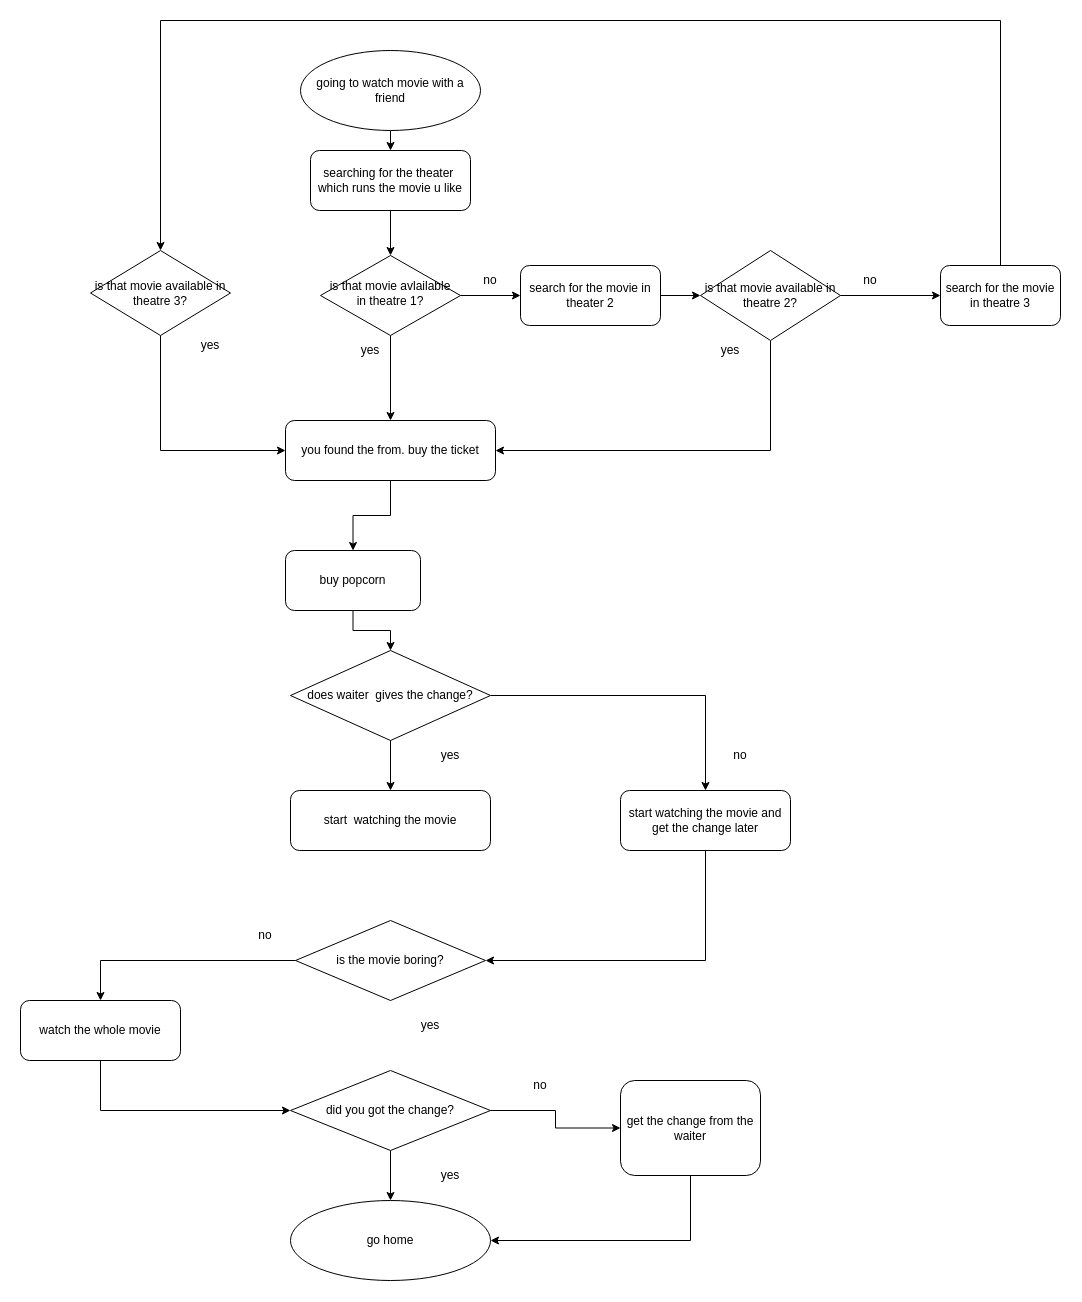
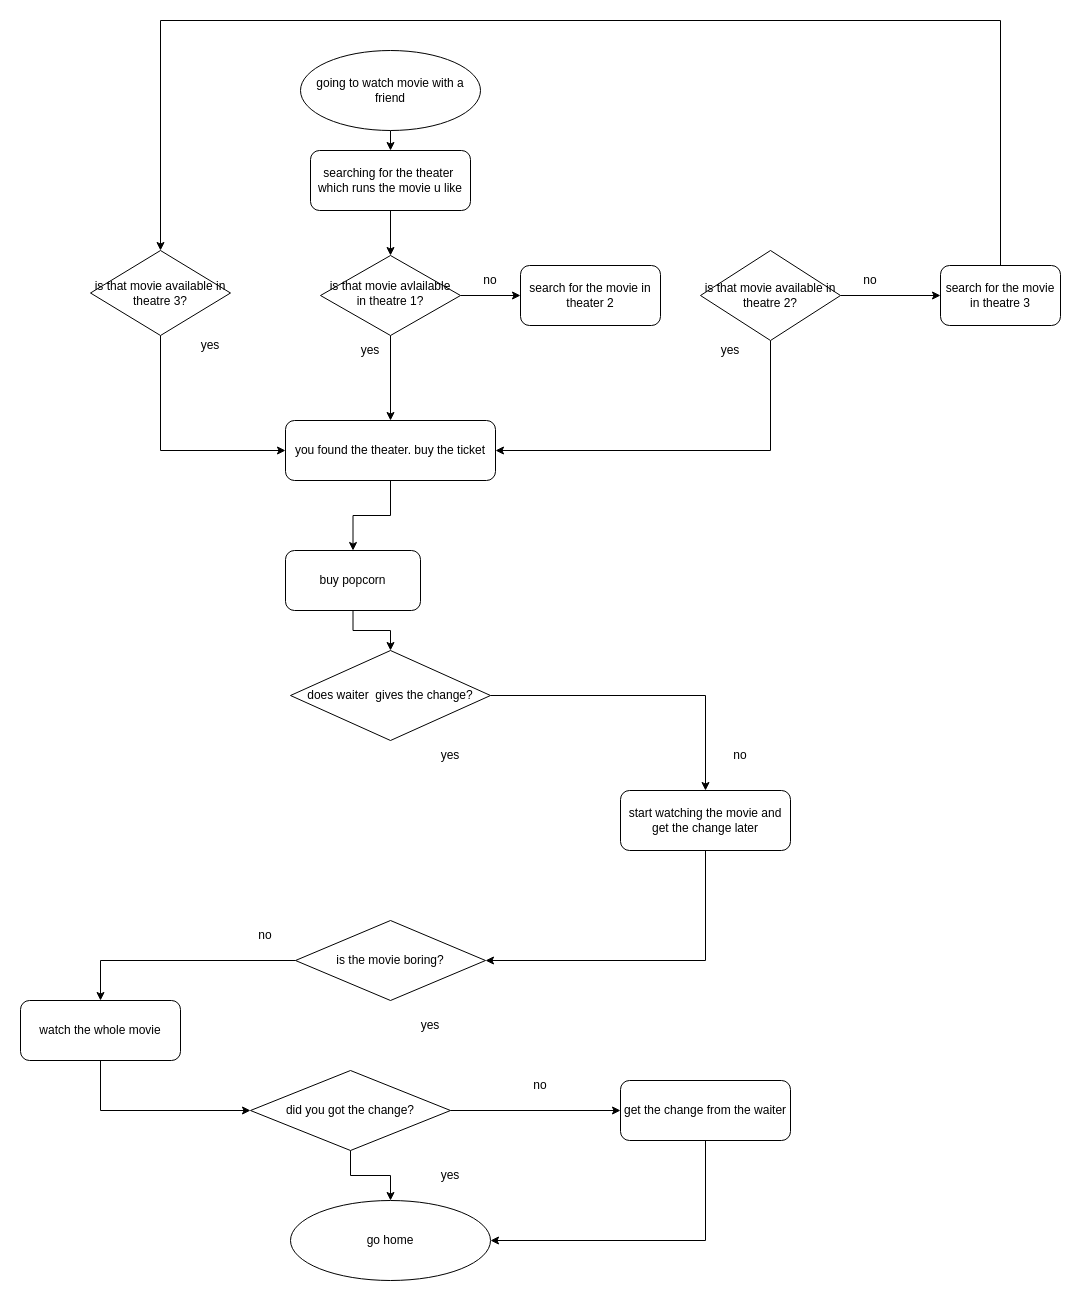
  <mxCell id="0" />
  <mxCell id="1" parent="0" />
  <mxCell id="2" style="edgeStyle=orthogonalEdgeStyle;rounded=0;orthogonalLoop=1;jettySize=auto;html=1;exitX=1;exitY=0.5;exitDx=0;exitDy=0;entryX=0;entryY=0.5;entryDx=0;entryDy=0;" parent="1" source="4" target="10" edge="1"><mxGeometry relative="1" as="geometry" /></mxCell>
  <mxCell id="3" style="edgeStyle=orthogonalEdgeStyle;rounded=0;orthogonalLoop=1;jettySize=auto;html=1;exitX=0.5;exitY=1;exitDx=0;exitDy=0;" parent="1" source="4" target="22" edge="1"><mxGeometry relative="1" as="geometry" /></mxCell>
  <mxCell id="4" value="is that movie avlailable in theatre 1?" style="rhombus;whiteSpace=wrap;html=1;shadow=0;fontFamily=Helvetica;fontSize=12;align=center;strokeWidth=1;spacing=6;spacingTop=-4;" parent="1" vertex="1"><mxGeometry x="320" y="255" width="140" height="80" as="geometry" /></mxCell>
  <mxCell id="5" style="edgeStyle=orthogonalEdgeStyle;rounded=0;orthogonalLoop=1;jettySize=auto;html=1;exitX=0.5;exitY=1;exitDx=0;exitDy=0;entryX=0.5;entryY=0;entryDx=0;entryDy=0;" parent="1" source="6" target="8" edge="1"><mxGeometry relative="1" as="geometry" /></mxCell>
  <mxCell id="6" value="going to watch movie with a friend" style="ellipse;whiteSpace=wrap;html=1;" parent="1" vertex="1"><mxGeometry x="300" y="50" width="180" height="80" as="geometry" /></mxCell>
  <mxCell id="7" style="edgeStyle=orthogonalEdgeStyle;rounded=0;orthogonalLoop=1;jettySize=auto;html=1;exitX=0.5;exitY=1;exitDx=0;exitDy=0;entryX=0.5;entryY=0;entryDx=0;entryDy=0;" parent="1" source="8" target="4" edge="1"><mxGeometry relative="1" as="geometry" /></mxCell>
  <mxCell id="8" value="searching for the theater&amp;nbsp; which runs the movie u like" style="rounded=1;whiteSpace=wrap;html=1;" parent="1" vertex="1"><mxGeometry x="310" y="150" width="160" height="60" as="geometry" /></mxCell>
- <mxCell id="9" style="edgeStyle=orthogonalEdgeStyle;rounded=0;orthogonalLoop=1;jettySize=auto;html=1;exitX=1;exitY=0.5;exitDx=0;exitDy=0;entryX=0;entryY=0.5;entryDx=0;entryDy=0;" parent="1" source="10" target="13" edge="1"><mxGeometry relative="1" as="geometry" /></mxCell>
  <mxCell id="10" value="search for the movie in theater 2" style="rounded=1;whiteSpace=wrap;html=1;" parent="1" vertex="1"><mxGeometry x="520" y="265" width="140" height="60" as="geometry" /></mxCell>
  <mxCell id="11" style="edgeStyle=orthogonalEdgeStyle;rounded=0;orthogonalLoop=1;jettySize=auto;html=1;exitX=1;exitY=0.5;exitDx=0;exitDy=0;entryX=0;entryY=0.5;entryDx=0;entryDy=0;" parent="1" source="13" target="15" edge="1"><mxGeometry relative="1" as="geometry" /></mxCell>
  <mxCell id="12" style="edgeStyle=orthogonalEdgeStyle;rounded=0;orthogonalLoop=1;jettySize=auto;html=1;exitX=0.5;exitY=1;exitDx=0;exitDy=0;entryX=1;entryY=0.5;entryDx=0;entryDy=0;" parent="1" source="13" target="22" edge="1"><mxGeometry relative="1" as="geometry" /></mxCell>
  <mxCell id="13" value="is that movie available in theatre 2?" style="rhombus;whiteSpace=wrap;html=1;" parent="1" vertex="1"><mxGeometry x="700" y="250" width="140" height="90" as="geometry" /></mxCell>
  <mxCell id="14" style="edgeStyle=orthogonalEdgeStyle;rounded=0;orthogonalLoop=1;jettySize=auto;html=1;exitX=0.5;exitY=0;exitDx=0;exitDy=0;entryX=0.5;entryY=0;entryDx=0;entryDy=0;" parent="1" source="15" target="17" edge="1"><mxGeometry relative="1" as="geometry"><Array as="points"><mxPoint x="1000" y="20" /><mxPoint x="160" y="20" /></Array></mxGeometry></mxCell>
  <mxCell id="15" value="search for the movie in theatre 3" style="rounded=1;whiteSpace=wrap;html=1;" parent="1" vertex="1"><mxGeometry x="940" y="265" width="120" height="60" as="geometry" /></mxCell>
  <mxCell id="16" style="edgeStyle=orthogonalEdgeStyle;rounded=0;orthogonalLoop=1;jettySize=auto;html=1;exitX=0.5;exitY=1;exitDx=0;exitDy=0;entryX=0;entryY=0.5;entryDx=0;entryDy=0;" parent="1" source="17" target="22" edge="1"><mxGeometry relative="1" as="geometry" /></mxCell>
  <mxCell id="17" value="is that movie available in theatre 3?" style="rhombus;whiteSpace=wrap;html=1;" parent="1" vertex="1"><mxGeometry x="90" y="250" width="140" height="85" as="geometry" /></mxCell>
  <mxCell id="18" value="no" style="text;html=1;strokeColor=none;fillColor=none;align=center;verticalAlign=middle;whiteSpace=wrap;rounded=0;" parent="1" vertex="1"><mxGeometry x="840" y="265" width="60" height="30" as="geometry" /></mxCell>
  <mxCell id="19" value="no" style="text;html=1;strokeColor=none;fillColor=none;align=center;verticalAlign=middle;whiteSpace=wrap;rounded=0;" parent="1" vertex="1"><mxGeometry x="460" y="265" width="60" height="30" as="geometry" /></mxCell>
  <mxCell id="20" value="yes" style="text;html=1;strokeColor=none;fillColor=none;align=center;verticalAlign=middle;whiteSpace=wrap;rounded=0;" parent="1" vertex="1"><mxGeometry x="180" y="330" width="60" height="30" as="geometry" /></mxCell>
  <mxCell id="21" style="edgeStyle=orthogonalEdgeStyle;rounded=0;orthogonalLoop=1;jettySize=auto;html=1;exitX=0.5;exitY=1;exitDx=0;exitDy=0;entryX=0.5;entryY=0;entryDx=0;entryDy=0;" parent="1" source="22" target="26" edge="1"><mxGeometry relative="1" as="geometry" /></mxCell>
- <mxCell id="22" value="you found the from. buy the ticket" style="rounded=1;whiteSpace=wrap;html=1;" parent="1" vertex="1"><mxGeometry x="285" y="420" width="210" height="60" as="geometry" /></mxCell>
+ <mxCell id="22" value="you found the theater. buy the ticket" style="rounded=1;whiteSpace=wrap;html=1;" parent="1" vertex="1"><mxGeometry x="285" y="420" width="210" height="60" as="geometry" /></mxCell>
  <mxCell id="23" value="yes" style="text;html=1;strokeColor=none;fillColor=none;align=center;verticalAlign=middle;whiteSpace=wrap;rounded=0;" parent="1" vertex="1"><mxGeometry x="340" y="335" width="60" height="30" as="geometry" /></mxCell>
  <mxCell id="24" value="yes" style="text;html=1;strokeColor=none;fillColor=none;align=center;verticalAlign=middle;whiteSpace=wrap;rounded=0;" parent="1" vertex="1"><mxGeometry x="700" y="335" width="60" height="30" as="geometry" /></mxCell>
  <mxCell id="25" style="edgeStyle=orthogonalEdgeStyle;rounded=0;orthogonalLoop=1;jettySize=auto;html=1;exitX=0.5;exitY=1;exitDx=0;exitDy=0;entryX=0.5;entryY=0;entryDx=0;entryDy=0;" parent="1" source="26" target="29" edge="1"><mxGeometry relative="1" as="geometry" /></mxCell>
  <mxCell id="26" value="buy popcorn" style="rounded=1;whiteSpace=wrap;html=1;" parent="1" vertex="1"><mxGeometry x="285" y="550" width="135" height="60" as="geometry" /></mxCell>
- <mxCell id="27" style="edgeStyle=orthogonalEdgeStyle;rounded=0;orthogonalLoop=1;jettySize=auto;html=1;exitX=0.5;exitY=1;exitDx=0;exitDy=0;entryX=0.5;entryY=0;entryDx=0;entryDy=0;" parent="1" source="29" target="30" edge="1"><mxGeometry relative="1" as="geometry" /></mxCell>
  <mxCell id="28" style="edgeStyle=orthogonalEdgeStyle;rounded=0;orthogonalLoop=1;jettySize=auto;html=1;exitX=1;exitY=0.5;exitDx=0;exitDy=0;entryX=0.5;entryY=0;entryDx=0;entryDy=0;" parent="1" source="29" target="32" edge="1"><mxGeometry relative="1" as="geometry" /></mxCell>
  <mxCell id="29" value="does waiter&amp;nbsp; gives the change?" style="rhombus;whiteSpace=wrap;html=1;" parent="1" vertex="1"><mxGeometry x="290" y="650" width="200" height="90" as="geometry" /></mxCell>
- <mxCell id="30" value="start&amp;nbsp; watching the movie" style="rounded=1;whiteSpace=wrap;html=1;" parent="1" vertex="1"><mxGeometry x="290" y="790" width="200" height="60" as="geometry" /></mxCell>
  <mxCell id="31" style="edgeStyle=orthogonalEdgeStyle;rounded=0;orthogonalLoop=1;jettySize=auto;html=1;exitX=0.5;exitY=1;exitDx=0;exitDy=0;entryX=1;entryY=0.5;entryDx=0;entryDy=0;" parent="1" source="32" target="34" edge="1"><mxGeometry relative="1" as="geometry" /></mxCell>
  <mxCell id="32" value="start watching the movie and get the change later" style="rounded=1;whiteSpace=wrap;html=1;" parent="1" vertex="1"><mxGeometry x="620" y="790" width="170" height="60" as="geometry" /></mxCell>
  <mxCell id="33" style="edgeStyle=orthogonalEdgeStyle;rounded=0;orthogonalLoop=1;jettySize=auto;html=1;exitX=0;exitY=0.5;exitDx=0;exitDy=0;entryX=0.5;entryY=0;entryDx=0;entryDy=0;" parent="1" source="34" target="42" edge="1"><mxGeometry relative="1" as="geometry" /></mxCell>
  <mxCell id="34" value="is the movie boring?" style="rhombus;whiteSpace=wrap;html=1;" parent="1" vertex="1"><mxGeometry x="295" y="920" width="190" height="80" as="geometry" /></mxCell>
  <mxCell id="35" value="yes" style="text;html=1;strokeColor=none;fillColor=none;align=center;verticalAlign=middle;whiteSpace=wrap;rounded=0;" parent="1" vertex="1"><mxGeometry x="420" y="740" width="60" height="30" as="geometry" /></mxCell>
  <mxCell id="36" value="no" style="text;html=1;strokeColor=none;fillColor=none;align=center;verticalAlign=middle;whiteSpace=wrap;rounded=0;" parent="1" vertex="1"><mxGeometry x="710" y="740" width="60" height="30" as="geometry" /></mxCell>
  <mxCell id="37" style="edgeStyle=orthogonalEdgeStyle;rounded=0;orthogonalLoop=1;jettySize=auto;html=1;exitX=0.5;exitY=1;exitDx=0;exitDy=0;entryX=0.5;entryY=0;entryDx=0;entryDy=0;" parent="1" source="39" target="40" edge="1"><mxGeometry relative="1" as="geometry" /></mxCell>
  <mxCell id="38" style="edgeStyle=orthogonalEdgeStyle;rounded=0;orthogonalLoop=1;jettySize=auto;html=1;exitX=1;exitY=0.5;exitDx=0;exitDy=0;entryX=0;entryY=0.5;entryDx=0;entryDy=0;" parent="1" source="39" target="44" edge="1"><mxGeometry relative="1" as="geometry" /></mxCell>
- <mxCell id="39" value="did you got the change?" style="rhombus;whiteSpace=wrap;html=1;" parent="1" vertex="1"><mxGeometry x="290" y="1070" width="200" height="80" as="geometry" /></mxCell>
+ <mxCell id="39" value="did you got the change?" style="rhombus;whiteSpace=wrap;html=1;" parent="1" vertex="1"><mxGeometry x="250" y="1070" width="200" height="80" as="geometry" /></mxCell>
  <mxCell id="40" value="go home" style="ellipse;whiteSpace=wrap;html=1;" parent="1" vertex="1"><mxGeometry x="290" y="1200" width="200" height="80" as="geometry" /></mxCell>
  <mxCell id="41" style="edgeStyle=orthogonalEdgeStyle;rounded=0;orthogonalLoop=1;jettySize=auto;html=1;exitX=0.5;exitY=1;exitDx=0;exitDy=0;entryX=0;entryY=0.5;entryDx=0;entryDy=0;" parent="1" source="42" target="39" edge="1"><mxGeometry relative="1" as="geometry" /></mxCell>
  <mxCell id="42" value="watch the whole movie" style="rounded=1;whiteSpace=wrap;html=1;" parent="1" vertex="1"><mxGeometry x="20" y="1000" width="160" height="60" as="geometry" /></mxCell>
  <mxCell id="43" style="edgeStyle=orthogonalEdgeStyle;rounded=0;orthogonalLoop=1;jettySize=auto;html=1;exitX=0.5;exitY=1;exitDx=0;exitDy=0;entryX=1;entryY=0.5;entryDx=0;entryDy=0;" parent="1" source="44" target="40" edge="1"><mxGeometry relative="1" as="geometry" /></mxCell>
- <mxCell id="44" value="get the change from the waiter" style="rounded=1;whiteSpace=wrap;html=1;" parent="1" vertex="1"><mxGeometry x="620" y="1080" width="140" height="95" as="geometry" /></mxCell>
+ <mxCell id="44" value="get the change from the waiter" style="rounded=1;whiteSpace=wrap;html=1;" parent="1" vertex="1"><mxGeometry x="620" y="1080" width="170" height="60" as="geometry" /></mxCell>
  <mxCell id="45" value="yes" style="text;html=1;strokeColor=none;fillColor=none;align=center;verticalAlign=middle;whiteSpace=wrap;rounded=0;" parent="1" vertex="1"><mxGeometry x="400" y="1010" width="60" height="30" as="geometry" /></mxCell>
  <mxCell id="46" value="no" style="text;html=1;strokeColor=none;fillColor=none;align=center;verticalAlign=middle;whiteSpace=wrap;rounded=0;" parent="1" vertex="1"><mxGeometry x="235" y="920" width="60" height="30" as="geometry" /></mxCell>
  <mxCell id="47" value="yes" style="text;html=1;strokeColor=none;fillColor=none;align=center;verticalAlign=middle;whiteSpace=wrap;rounded=0;" parent="1" vertex="1"><mxGeometry x="420" y="1160" width="60" height="30" as="geometry" /></mxCell>
  <mxCell id="48" value="no" style="text;html=1;strokeColor=none;fillColor=none;align=center;verticalAlign=middle;whiteSpace=wrap;rounded=0;" parent="1" vertex="1"><mxGeometry x="510" y="1070" width="60" height="30" as="geometry" /></mxCell>
